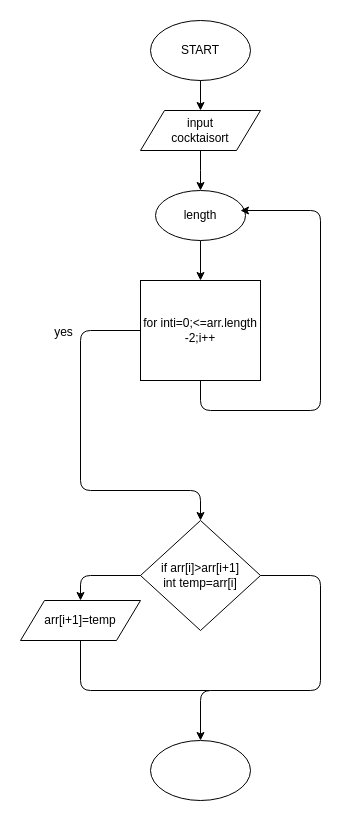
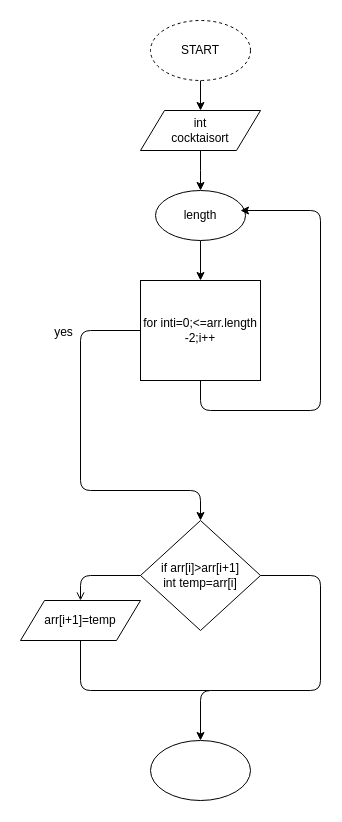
  <mxCell id="0" />
  <mxCell id="1" parent="0" />
- <mxCell id="2" value="START" style="ellipse;whiteSpace=wrap;html=1;" vertex="1" parent="1"><mxGeometry x="150" y="20" width="100" height="60" as="geometry" /></mxCell>
+ <mxCell id="2" value="START" style="ellipse;whiteSpace=wrap;html=1;dashed=1;" vertex="1" parent="1"><mxGeometry x="150" y="20" width="100" height="60" as="geometry" /></mxCell>
  <mxCell id="3" value="" style="endArrow=classic;html=1;exitX=0.5;exitY=1;exitDx=0;exitDy=0;" edge="1" parent="1" source="2" target="5"><mxGeometry width="50" height="50" relative="1" as="geometry"><mxPoint x="200" y="90" as="sourcePoint" /><mxPoint x="200" y="120" as="targetPoint" /></mxGeometry></mxCell>
  <mxCell id="4" value="" style="edgeStyle=orthogonalEdgeStyle;rounded=0;orthogonalLoop=1;jettySize=auto;html=1;" edge="1" parent="1" source="5"><mxGeometry relative="1" as="geometry"><mxPoint x="200" y="190" as="targetPoint" /></mxGeometry></mxCell>
- <mxCell id="5" value="input &lt;br&gt;cocktaisort" style="shape=parallelogram;perimeter=parallelogramPerimeter;whiteSpace=wrap;html=1;" vertex="1" parent="1"><mxGeometry x="140" y="110" width="120" height="40" as="geometry" /></mxCell>
+ <mxCell id="5" value="int &lt;br&gt;cocktaisort" style="shape=parallelogram;perimeter=parallelogramPerimeter;whiteSpace=wrap;html=1;" vertex="1" parent="1"><mxGeometry x="140" y="110" width="120" height="40" as="geometry" /></mxCell>
  <mxCell id="6" value="" style="edgeStyle=orthogonalEdgeStyle;rounded=0;orthogonalLoop=1;jettySize=auto;html=1;" edge="1" parent="1" source="7" target="8"><mxGeometry relative="1" as="geometry"><mxPoint x="200" y="280" as="targetPoint" /></mxGeometry></mxCell>
  <mxCell id="7" value="length" style="ellipse;whiteSpace=wrap;html=1;" vertex="1" parent="1"><mxGeometry x="155" y="190" width="90" height="50" as="geometry" /></mxCell>
  <mxCell id="8" value="for inti=0;&amp;lt;=arr.length&lt;br&gt;-2;i++" style="whiteSpace=wrap;html=1;rounded=0;" vertex="1" parent="1"><mxGeometry x="140" y="280" width="120" height="100" as="geometry" /></mxCell>
  <mxCell id="9" value="" style="endArrow=classic;html=1;exitX=0.5;exitY=1;exitDx=0;exitDy=0;entryX=0.944;entryY=0.4;entryDx=0;entryDy=0;entryPerimeter=0;" edge="1" parent="1" source="8" target="7"><mxGeometry width="50" height="50" relative="1" as="geometry"><mxPoint x="280" y="420" as="sourcePoint" /><mxPoint x="250" y="210" as="targetPoint" /><Array as="points"><mxPoint x="200" y="410" /><mxPoint x="320" y="410" /><mxPoint x="320" y="210" /></Array></mxGeometry></mxCell>
  <mxCell id="10" value="" style="endArrow=classic;html=1;exitX=0;exitY=0.5;exitDx=0;exitDy=0;" edge="1" parent="1" source="8"><mxGeometry width="50" height="50" relative="1" as="geometry"><mxPoint x="20" y="350" as="sourcePoint" /><mxPoint x="200" y="520" as="targetPoint" /><Array as="points"><mxPoint x="80" y="330" /><mxPoint x="80" y="490" /><mxPoint x="200" y="490" /></Array></mxGeometry></mxCell>
  <mxCell id="11" value="yes" style="text;html=1;align=center;verticalAlign=middle;resizable=0;points=[];autosize=1;" vertex="1" parent="1"><mxGeometry x="48" y="322" width="30" height="20" as="geometry" /></mxCell>
  <mxCell id="12" value="if arr[i]&amp;gt;arr[i+1]&lt;br&gt;int temp=arr[i]" style="rhombus;whiteSpace=wrap;html=1;" vertex="1" parent="1"><mxGeometry x="140" y="520" width="120" height="110" as="geometry" /></mxCell>
  <mxCell id="13" value="" style="endArrow=classic;html=1;exitX=1;exitY=0.5;exitDx=0;exitDy=0;" edge="1" parent="1" source="12"><mxGeometry width="50" height="50" relative="1" as="geometry"><mxPoint x="280" y="610" as="sourcePoint" /><mxPoint x="200" y="740" as="targetPoint" /><Array as="points"><mxPoint x="320" y="575" /><mxPoint x="320" y="690" /><mxPoint x="200" y="690" /></Array></mxGeometry></mxCell>
- <mxCell id="14" value="" style="endArrow=classic;html=1;exitX=0;exitY=0.5;exitDx=0;exitDy=0;" edge="1" parent="1" source="12" target="15"><mxGeometry width="50" height="50" relative="1" as="geometry"><mxPoint x="60" y="630" as="sourcePoint" /><mxPoint x="80" y="610" as="targetPoint" /><Array as="points"><mxPoint x="80" y="575" /></Array></mxGeometry></mxCell>
+ <mxCell id="14" value="" style="endArrow=open;html=1;exitX=0;exitY=0.5;exitDx=0;exitDy=0;" edge="1" parent="1" source="12" target="15"><mxGeometry width="50" height="50" relative="1" as="geometry"><mxPoint x="60" y="630" as="sourcePoint" /><mxPoint x="80" y="610" as="targetPoint" /><Array as="points"><mxPoint x="80" y="575" /></Array></mxGeometry></mxCell>
  <mxCell id="15" value="arr[i+1]=temp" style="shape=parallelogram;perimeter=parallelogramPerimeter;whiteSpace=wrap;html=1;" vertex="1" parent="1"><mxGeometry x="20" y="600" width="120" height="40" as="geometry" /></mxCell>
  <mxCell id="16" value="" style="endArrow=none;html=1;entryX=0.5;entryY=1;entryDx=0;entryDy=0;" edge="1" parent="1" target="15"><mxGeometry width="50" height="50" relative="1" as="geometry"><mxPoint x="210" y="690" as="sourcePoint" /><mxPoint x="98" y="670" as="targetPoint" /><Array as="points"><mxPoint x="80" y="690" /></Array></mxGeometry></mxCell>
  <mxCell id="17" value="" style="ellipse;whiteSpace=wrap;html=1;" vertex="1" parent="1"><mxGeometry x="150" y="740" width="100" height="60" as="geometry" /></mxCell>
